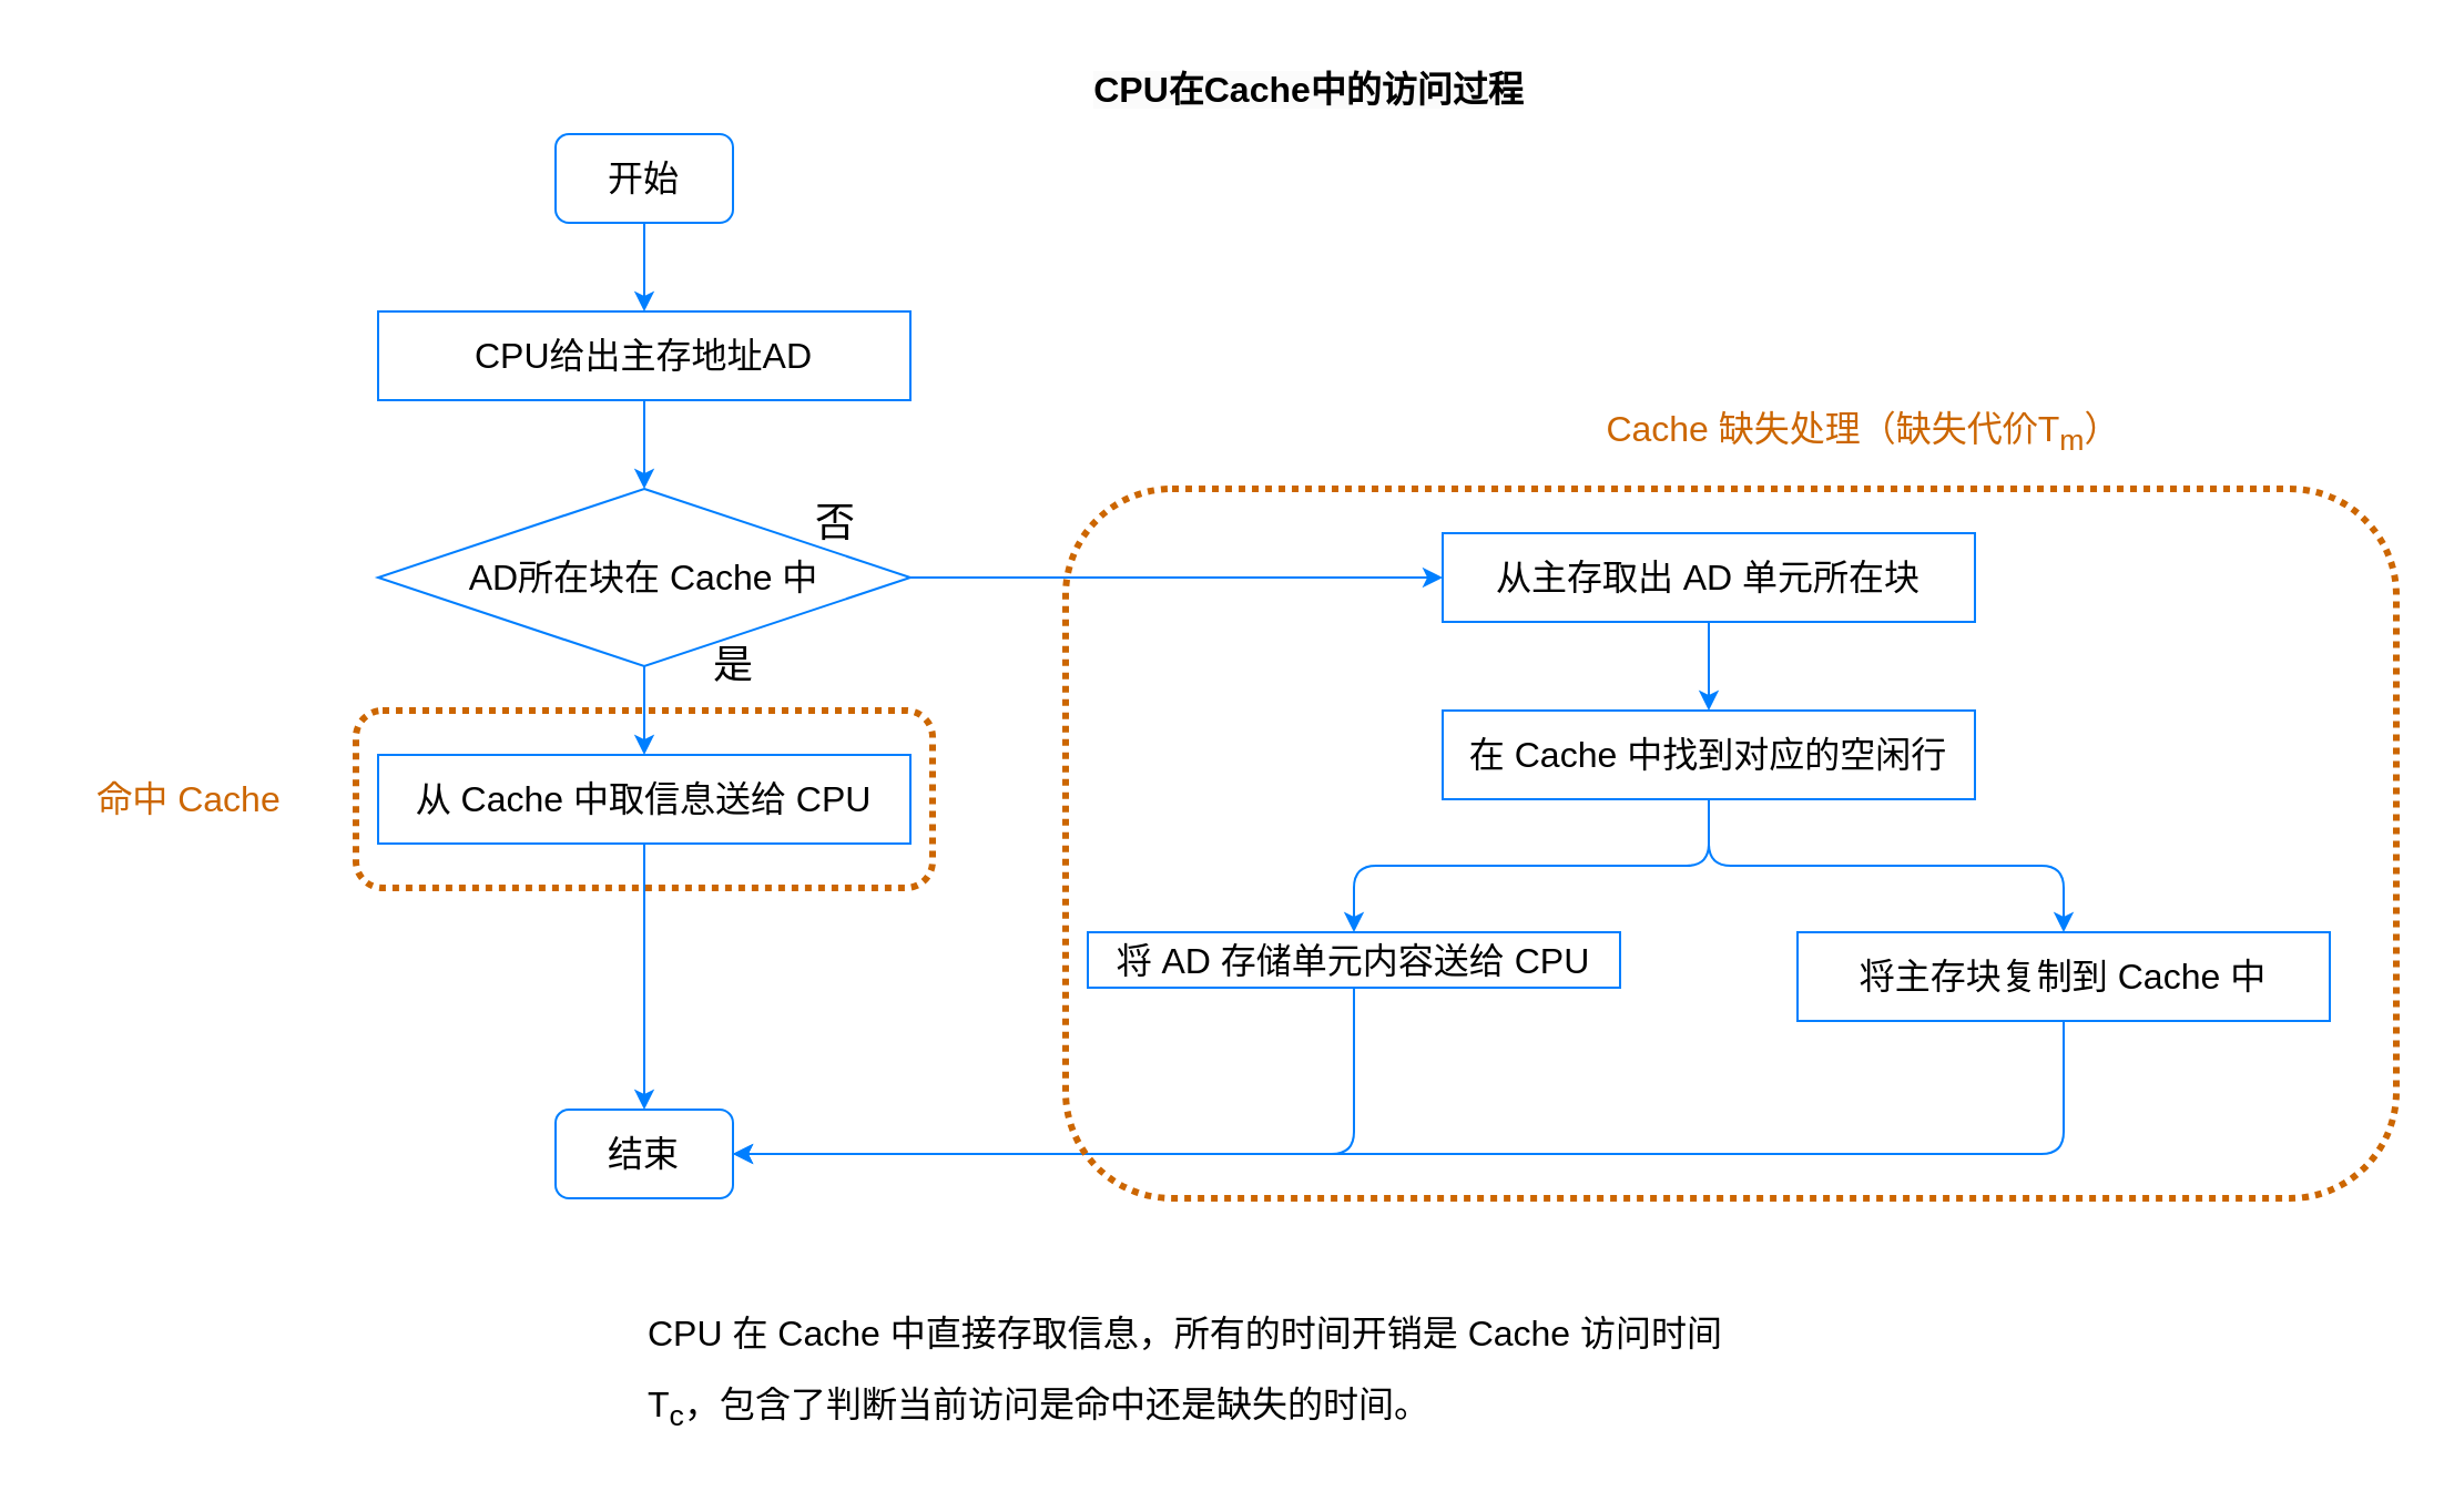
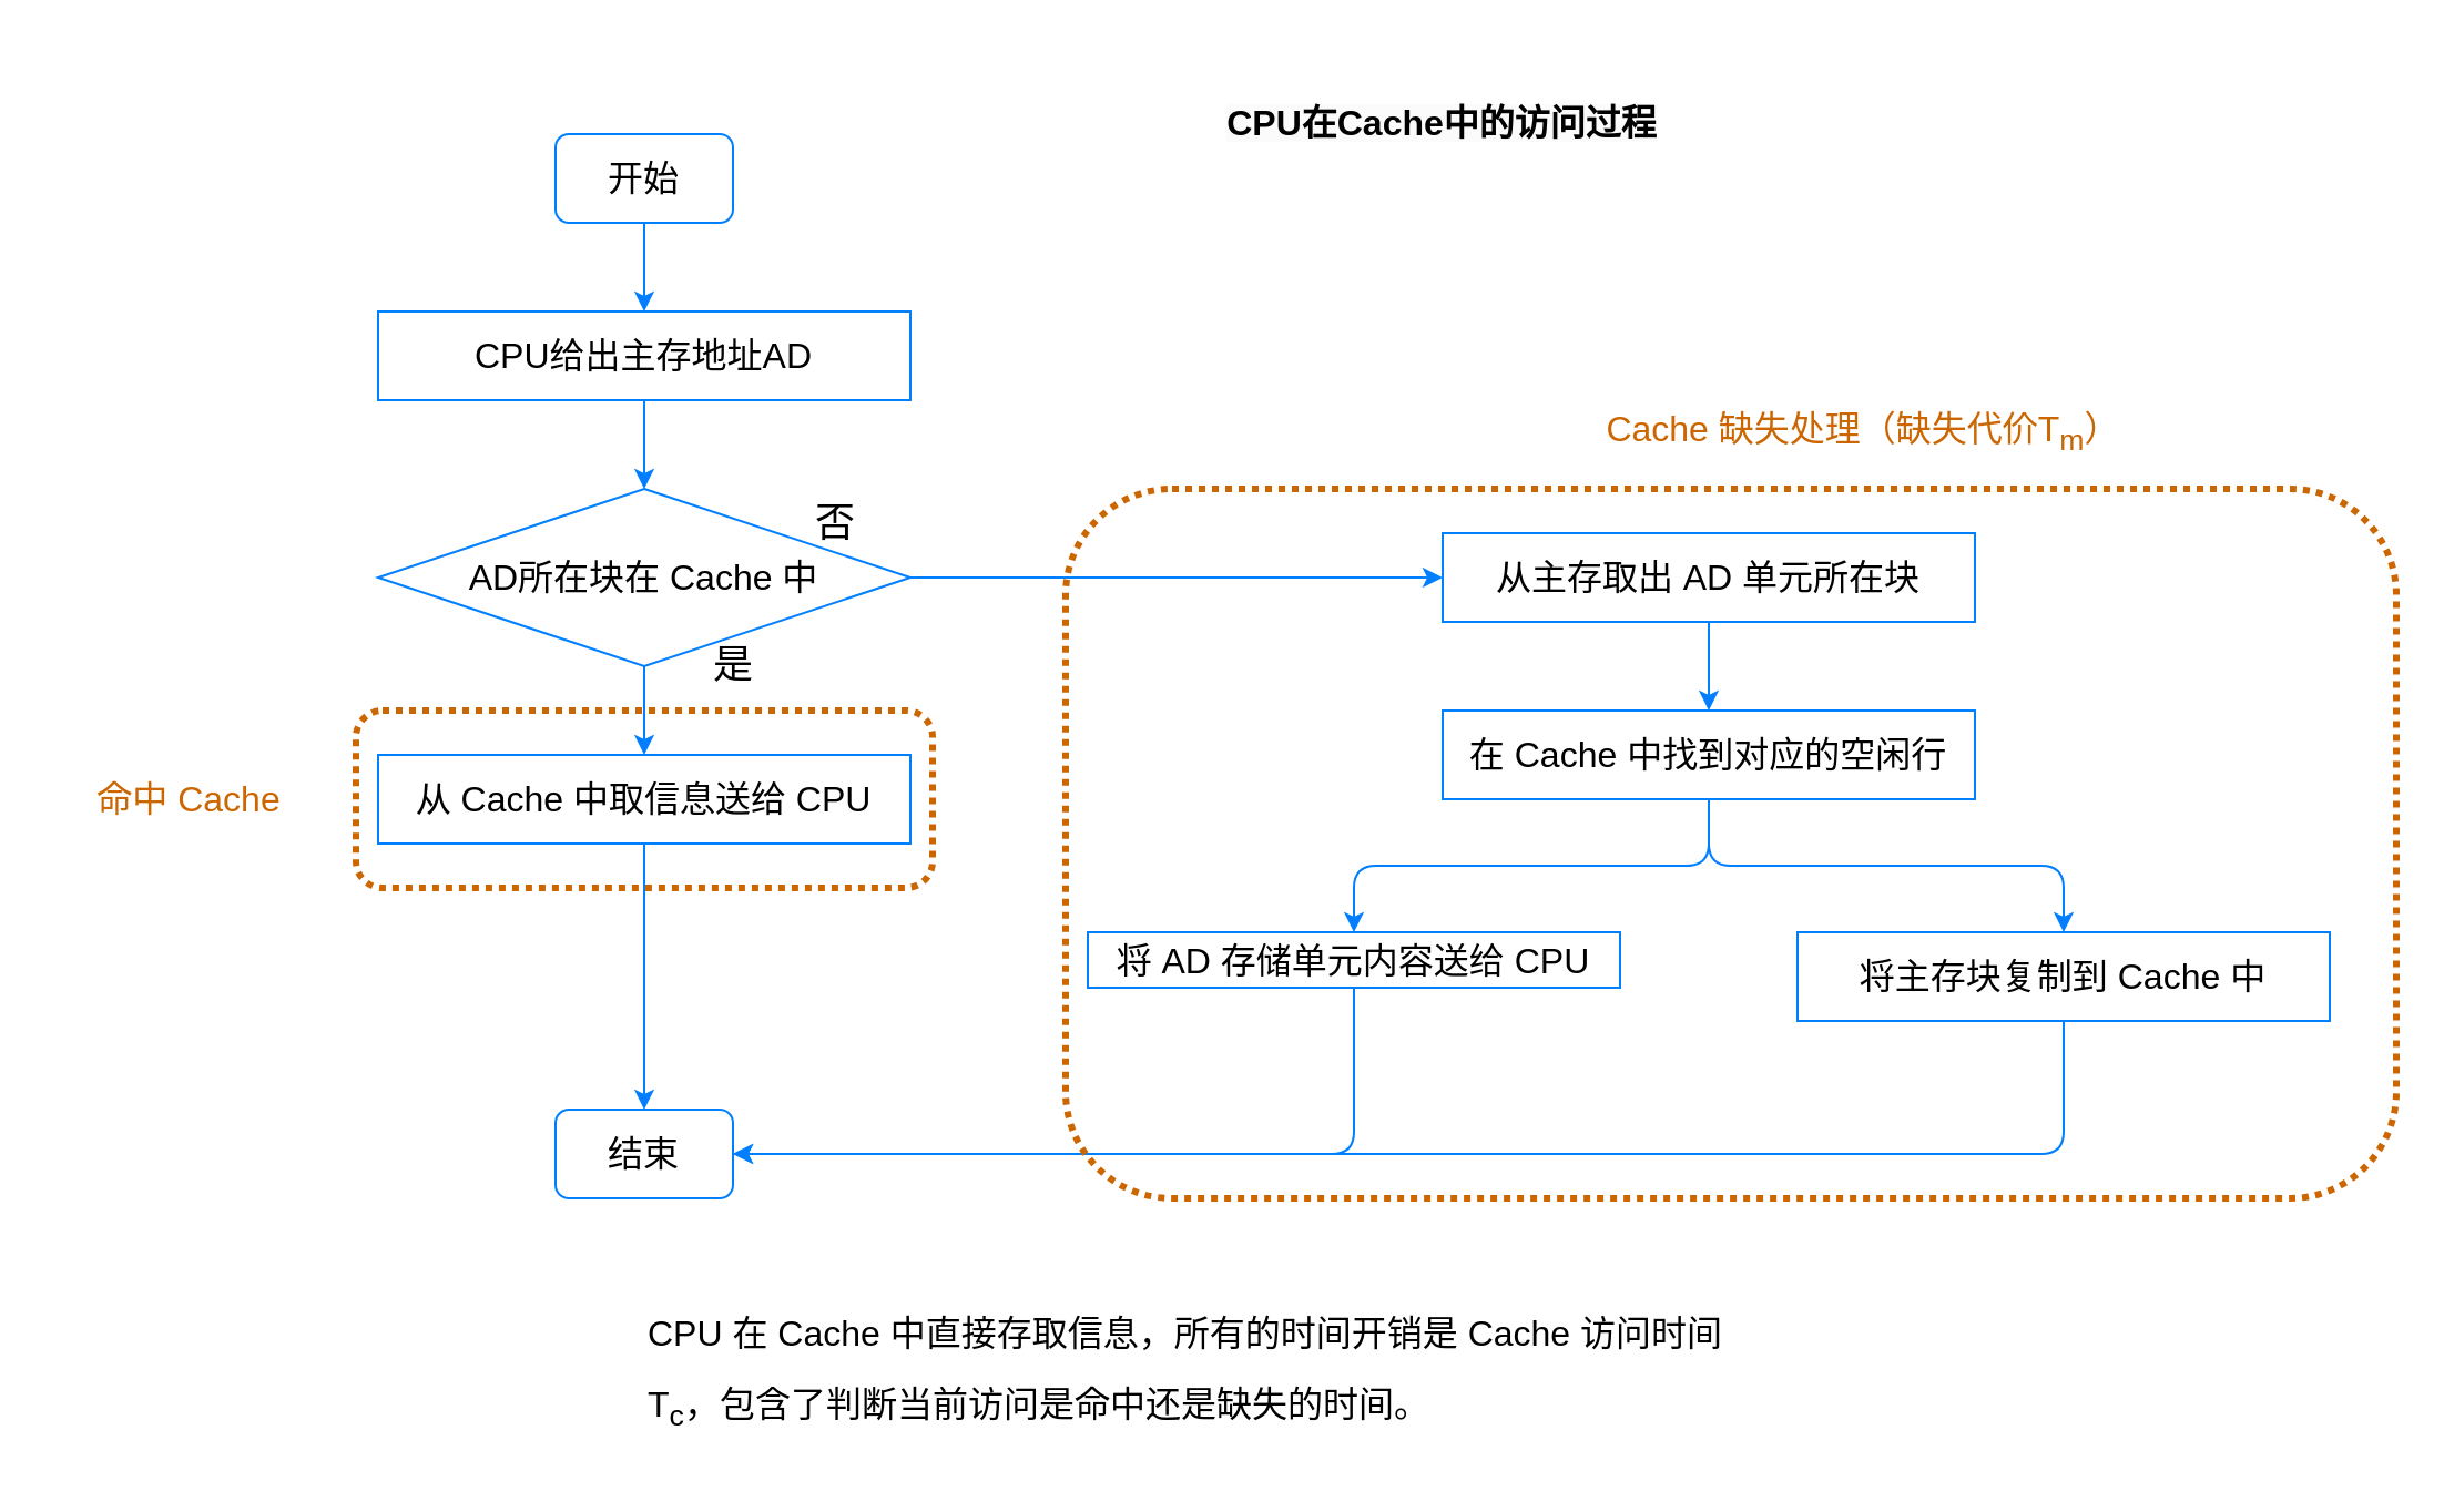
  <mxCell id="0" />
  <mxCell id="1" parent="0" />
  <mxCell id="2" style="edgeStyle=none;html=1;exitX=0.5;exitY=1;exitDx=0;exitDy=0;entryX=0.5;entryY=0;entryDx=0;entryDy=0;strokeColor=#007FFF;" edge="1" parent="1" source="3" target="6"><mxGeometry relative="1" as="geometry" /></mxCell>
  <mxCell id="3" value="&lt;font style=&quot;font-size: 16px;&quot;&gt;开始&lt;/font&gt;" style="rounded=1;whiteSpace=wrap;html=1;strokeColor=#007FFF;" vertex="1" parent="1"><mxGeometry x="250" y="60" width="80" height="40" as="geometry" /></mxCell>
- <mxCell id="4" value="&lt;span style=&quot;color: rgb(0, 0, 0); font-family: Helvetica; font-style: normal; font-variant-ligatures: normal; font-variant-caps: normal; letter-spacing: normal; orphans: 2; text-align: left; text-indent: 0px; text-transform: none; widows: 2; word-spacing: 0px; -webkit-text-stroke-width: 0px; white-space: normal; background-color: rgb(251, 251, 251); text-decoration-thickness: initial; text-decoration-style: initial; text-decoration-color: initial; float: none; display: inline !important;&quot;&gt;&lt;b&gt;CPU在Cache中的访问过程&lt;/b&gt;&lt;/span&gt;" style="text;html=1;align=center;verticalAlign=middle;whiteSpace=wrap;rounded=0;fontSize=16;" vertex="1" parent="1"><mxGeometry x="420" y="20" width="340" height="40" as="geometry" /></mxCell>
+ <mxCell id="4" value="&lt;span style=&quot;color: rgb(0, 0, 0); font-family: Helvetica; font-style: normal; font-variant-ligatures: normal; font-variant-caps: normal; letter-spacing: normal; orphans: 2; text-align: left; text-indent: 0px; text-transform: none; widows: 2; word-spacing: 0px; -webkit-text-stroke-width: 0px; white-space: normal; background-color: rgb(251, 251, 251); text-decoration-thickness: initial; text-decoration-style: initial; text-decoration-color: initial; float: none; display: inline !important;&quot;&gt;&lt;b&gt;CPU在Cache中的访问过程&lt;/b&gt;&lt;/span&gt;" style="text;html=1;align=center;verticalAlign=middle;whiteSpace=wrap;rounded=0;fontSize=16;" vertex="1" parent="1"><mxGeometry x="480" y="35" width="340" height="40" as="geometry" /></mxCell>
  <mxCell id="5" style="edgeStyle=none;html=1;exitX=0.5;exitY=1;exitDx=0;exitDy=0;entryX=0.5;entryY=0;entryDx=0;entryDy=0;strokeColor=#007FFF;" edge="1" parent="1" source="6" target="9"><mxGeometry relative="1" as="geometry" /></mxCell>
  <mxCell id="6" value="&lt;font style=&quot;font-size: 16px;&quot;&gt;CPU给出主存地址AD&lt;/font&gt;" style="rounded=0;whiteSpace=wrap;html=1;strokeColor=#007FFF;" vertex="1" parent="1"><mxGeometry x="170" y="140" width="240" height="40" as="geometry" /></mxCell>
  <mxCell id="7" style="edgeStyle=none;html=1;exitX=0.5;exitY=1;exitDx=0;exitDy=0;entryX=0.5;entryY=0;entryDx=0;entryDy=0;strokeColor=#007FFF;" edge="1" parent="1" source="9" target="11"><mxGeometry relative="1" as="geometry" /></mxCell>
  <mxCell id="8" style="edgeStyle=none;html=1;exitX=1;exitY=0.5;exitDx=0;exitDy=0;entryX=0;entryY=0.5;entryDx=0;entryDy=0;strokeColor=#007FFF;" edge="1" parent="1" source="9" target="16"><mxGeometry relative="1" as="geometry" /></mxCell>
  <mxCell id="9" value="&lt;font style=&quot;font-size: 16px;&quot;&gt;AD所在块在 Cache 中&lt;/font&gt;" style="rhombus;whiteSpace=wrap;html=1;strokeColor=#007FFF;" vertex="1" parent="1"><mxGeometry x="170" y="220" width="240" height="80" as="geometry" /></mxCell>
  <mxCell id="10" style="edgeStyle=none;html=1;exitX=0.5;exitY=1;exitDx=0;exitDy=0;entryX=0.5;entryY=0;entryDx=0;entryDy=0;strokeColor=#007FFF;" edge="1" parent="1" source="11" target="12"><mxGeometry relative="1" as="geometry" /></mxCell>
  <mxCell id="11" value="&lt;font style=&quot;font-size: 16px;&quot;&gt;从 Cache 中取信息送给 CPU&lt;/font&gt;" style="rounded=0;whiteSpace=wrap;html=1;strokeColor=#007FFF;" vertex="1" parent="1"><mxGeometry x="170" y="340" width="240" height="40" as="geometry" /></mxCell>
  <mxCell id="12" value="&lt;span style=&quot;font-size: 16px;&quot;&gt;结束&lt;/span&gt;" style="rounded=1;whiteSpace=wrap;html=1;strokeColor=#007FFF;" vertex="1" parent="1"><mxGeometry x="250" y="500" width="80" height="40" as="geometry" /></mxCell>
  <mxCell id="13" value="&lt;font style=&quot;font-size: 18px;&quot;&gt;是&lt;/font&gt;" style="text;html=1;align=center;verticalAlign=middle;resizable=0;points=[];autosize=1;strokeColor=none;fillColor=none;" vertex="1" parent="1"><mxGeometry x="310" y="280" width="40" height="40" as="geometry" /></mxCell>
  <mxCell id="14" value="&lt;font style=&quot;font-size: 18px;&quot;&gt;否&lt;/font&gt;" style="text;html=1;align=center;verticalAlign=middle;resizable=0;points=[];autosize=1;strokeColor=none;fillColor=none;" vertex="1" parent="1"><mxGeometry x="356" y="216" width="40" height="40" as="geometry" /></mxCell>
  <mxCell id="15" style="edgeStyle=none;html=1;exitX=0.5;exitY=1;exitDx=0;exitDy=0;entryX=0.5;entryY=0;entryDx=0;entryDy=0;strokeColor=#007FFF;" edge="1" parent="1" source="16" target="19"><mxGeometry relative="1" as="geometry" /></mxCell>
  <mxCell id="16" value="&lt;font style=&quot;font-size: 16px; color: rgb(0, 0, 0);&quot;&gt;从主存取出 AD 单元所在块&lt;/font&gt;" style="rounded=0;whiteSpace=wrap;html=1;strokeColor=#007FFF;" vertex="1" parent="1"><mxGeometry x="650" y="240" width="240" height="40" as="geometry" /></mxCell>
  <mxCell id="17" style="edgeStyle=orthogonalEdgeStyle;html=1;exitX=0.5;exitY=1;exitDx=0;exitDy=0;entryX=0.5;entryY=0;entryDx=0;entryDy=0;strokeColor=#007FFF;" edge="1" parent="1" source="19" target="21"><mxGeometry relative="1" as="geometry" /></mxCell>
  <mxCell id="18" style="edgeStyle=orthogonalEdgeStyle;html=1;exitX=0.5;exitY=1;exitDx=0;exitDy=0;entryX=0.5;entryY=0;entryDx=0;entryDy=0;strokeColor=#007FFF;" edge="1" parent="1" source="19" target="23"><mxGeometry relative="1" as="geometry" /></mxCell>
  <mxCell id="19" value="&lt;font style=&quot;font-size: 16px; color: rgb(0, 0, 0);&quot;&gt;在 Cache 中找到对应的空闲行&lt;/font&gt;" style="rounded=0;whiteSpace=wrap;html=1;strokeColor=#007FFF;" vertex="1" parent="1"><mxGeometry x="650" y="320" width="240" height="40" as="geometry" /></mxCell>
  <mxCell id="20" style="edgeStyle=orthogonalEdgeStyle;html=1;exitX=0.5;exitY=1;exitDx=0;exitDy=0;strokeColor=#007FFF;" edge="1" parent="1" source="21"><mxGeometry relative="1" as="geometry"><mxPoint x="330" y="520" as="targetPoint" /><Array as="points"><mxPoint x="610" y="520" /></Array></mxGeometry></mxCell>
  <mxCell id="21" value="&lt;font style=&quot;font-size: 16px; color: rgb(0, 0, 0);&quot;&gt;将 AD 存储单元内容送给 CPU&lt;/font&gt;" style="rounded=0;whiteSpace=wrap;html=1;strokeColor=#007FFF;" vertex="1" parent="1"><mxGeometry x="490" y="420" width="240" height="25" as="geometry" /></mxCell>
  <mxCell id="22" style="edgeStyle=orthogonalEdgeStyle;html=1;exitX=0.5;exitY=1;exitDx=0;exitDy=0;entryX=1;entryY=0.5;entryDx=0;entryDy=0;strokeColor=#007FFF;" edge="1" parent="1" source="23" target="12"><mxGeometry relative="1" as="geometry" /></mxCell>
  <mxCell id="23" value="&lt;span style=&quot;font-size: 16px;&quot;&gt;&lt;font style=&quot;color: rgb(0, 0, 0);&quot;&gt;将主存块复制到 Cache 中&lt;/font&gt;&lt;/span&gt;" style="rounded=0;whiteSpace=wrap;html=1;strokeColor=#007FFF;" vertex="1" parent="1"><mxGeometry x="810" y="420" width="240" height="40" as="geometry" /></mxCell>
  <mxCell id="24" value="" style="rounded=1;whiteSpace=wrap;html=1;fillColor=none;dashed=1;dashPattern=1 1;strokeWidth=3;strokeColor=#CC6600;" vertex="1" parent="1"><mxGeometry x="160" y="320" width="260" height="80" as="geometry" /></mxCell>
  <mxCell id="25" value="&lt;font style=&quot;font-size: 16px; color: rgb(204, 102, 0);&quot;&gt;Cache 缺失处理（缺失代价T&lt;sub style=&quot;&quot;&gt;m&lt;/sub&gt;）&lt;/font&gt;" style="text;html=1;align=center;verticalAlign=middle;whiteSpace=wrap;rounded=0;" vertex="1" parent="1"><mxGeometry x="700" y="180" width="280" height="30" as="geometry" /></mxCell>
  <mxCell id="26" value="&lt;font style=&quot;font-size: 16px; color: rgb(204, 102, 0);&quot;&gt;命中 Cache&lt;/font&gt;" style="text;html=1;align=center;verticalAlign=middle;whiteSpace=wrap;rounded=0;" vertex="1" parent="1"><mxGeometry x="20" y="345" width="130" height="30" as="geometry" /></mxCell>
  <mxCell id="27" value="" style="rounded=1;whiteSpace=wrap;html=1;fillColor=none;dashed=1;dashPattern=1 1;strokeWidth=3;strokeColor=#CC6600;" vertex="1" parent="1"><mxGeometry x="480" y="220" width="600" height="320" as="geometry" /></mxCell>
  <mxCell id="28" value="&lt;font style=&quot;font-size: 16px; line-height: 200%; color: rgb(0, 0, 0);&quot;&gt;CPU 在 Cache 中直接存取信息，所有的时间开销是 Cache 访问时间 T&lt;sub&gt;c&lt;/sub&gt;，包含了判断当前访问是命中还是缺失的时间。&lt;/font&gt;" style="text;html=1;align=left;verticalAlign=middle;whiteSpace=wrap;rounded=0;" vertex="1" parent="1"><mxGeometry x="290" y="580" width="510" height="80" as="geometry" /></mxCell>
